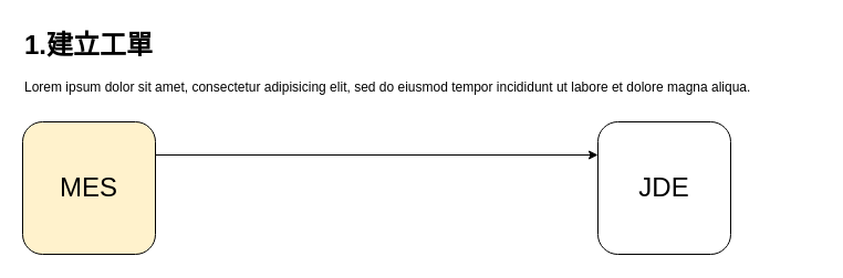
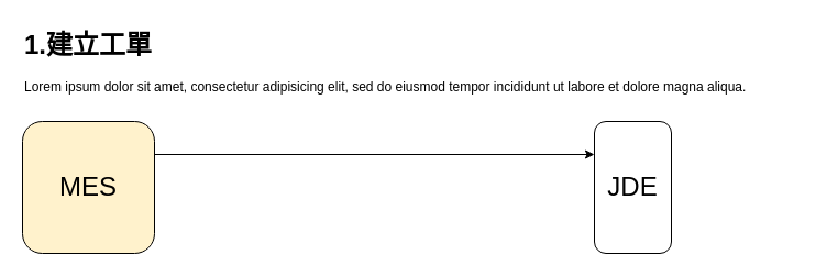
  <mxCell id="0" />
  <mxCell id="1" parent="0" />
  <mxCell id="2" style="edgeStyle=orthogonalEdgeStyle;rounded=0;orthogonalLoop=1;jettySize=auto;html=1;exitX=1;exitY=0.25;exitDx=0;exitDy=0;entryX=0;entryY=0.25;entryDx=0;entryDy=0;" edge="1" parent="1" source="3" target="4"><mxGeometry relative="1" as="geometry" /></mxCell>
  <mxCell id="3" value="&lt;font style=&quot;font-size: 24px;&quot;&gt;MES&lt;/font&gt;" style="rounded=1;whiteSpace=wrap;html=1;fillColor=#fff2cc;" vertex="1" parent="1"><mxGeometry x="20" y="110" width="120" height="120" as="geometry" /></mxCell>
- <mxCell id="4" value="&lt;font style=&quot;font-size: 24px;&quot;&gt;JDE&lt;/font&gt;" style="rounded=1;whiteSpace=wrap;html=1;" vertex="1" parent="1"><mxGeometry x="540" y="110" width="120" height="120" as="geometry" /></mxCell>
+ <mxCell id="4" value="&lt;font style=&quot;font-size: 24px;&quot;&gt;JDE&lt;/font&gt;" style="rounded=1;whiteSpace=wrap;html=1;" vertex="1" parent="1"><mxGeometry x="540" y="110" width="70" height="120" as="geometry" /></mxCell>
  <mxCell id="5" style="edgeStyle=orthogonalEdgeStyle;rounded=0;orthogonalLoop=1;jettySize=auto;html=1;exitX=0.5;exitY=1;exitDx=0;exitDy=0;" edge="1" parent="1" source="4" target="4"><mxGeometry relative="1" as="geometry" /></mxCell>
  <mxCell id="6" value="&lt;h1 style=&quot;margin-top: 0px;&quot;&gt;1.建立工單&lt;/h1&gt;&lt;p&gt;Lorem ipsum dolor sit amet, consectetur adipisicing elit, sed do eiusmod tempor incididunt ut labore et dolore magna aliqua.&lt;/p&gt;" style="text;html=1;whiteSpace=wrap;overflow=hidden;rounded=0;" vertex="1" parent="1"><mxGeometry x="20" y="20" width="720" height="80" as="geometry" /></mxCell>
